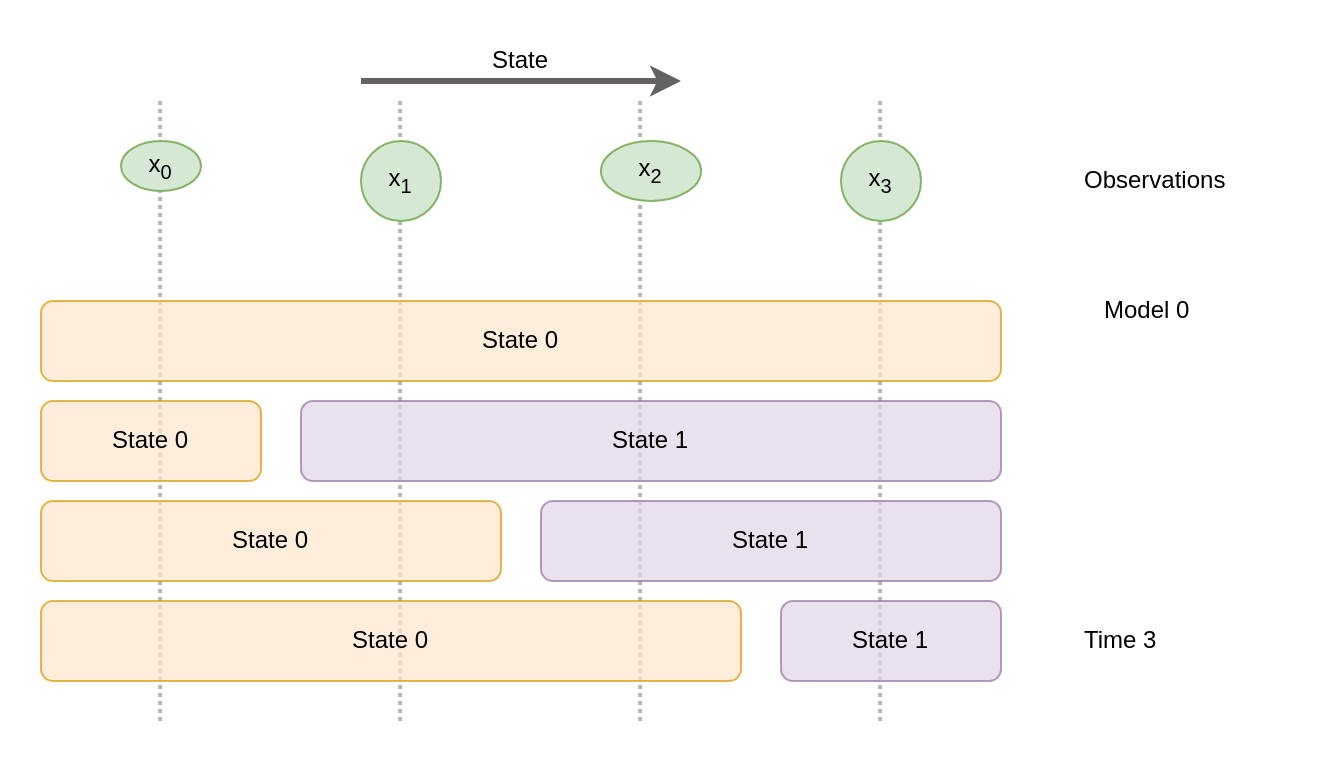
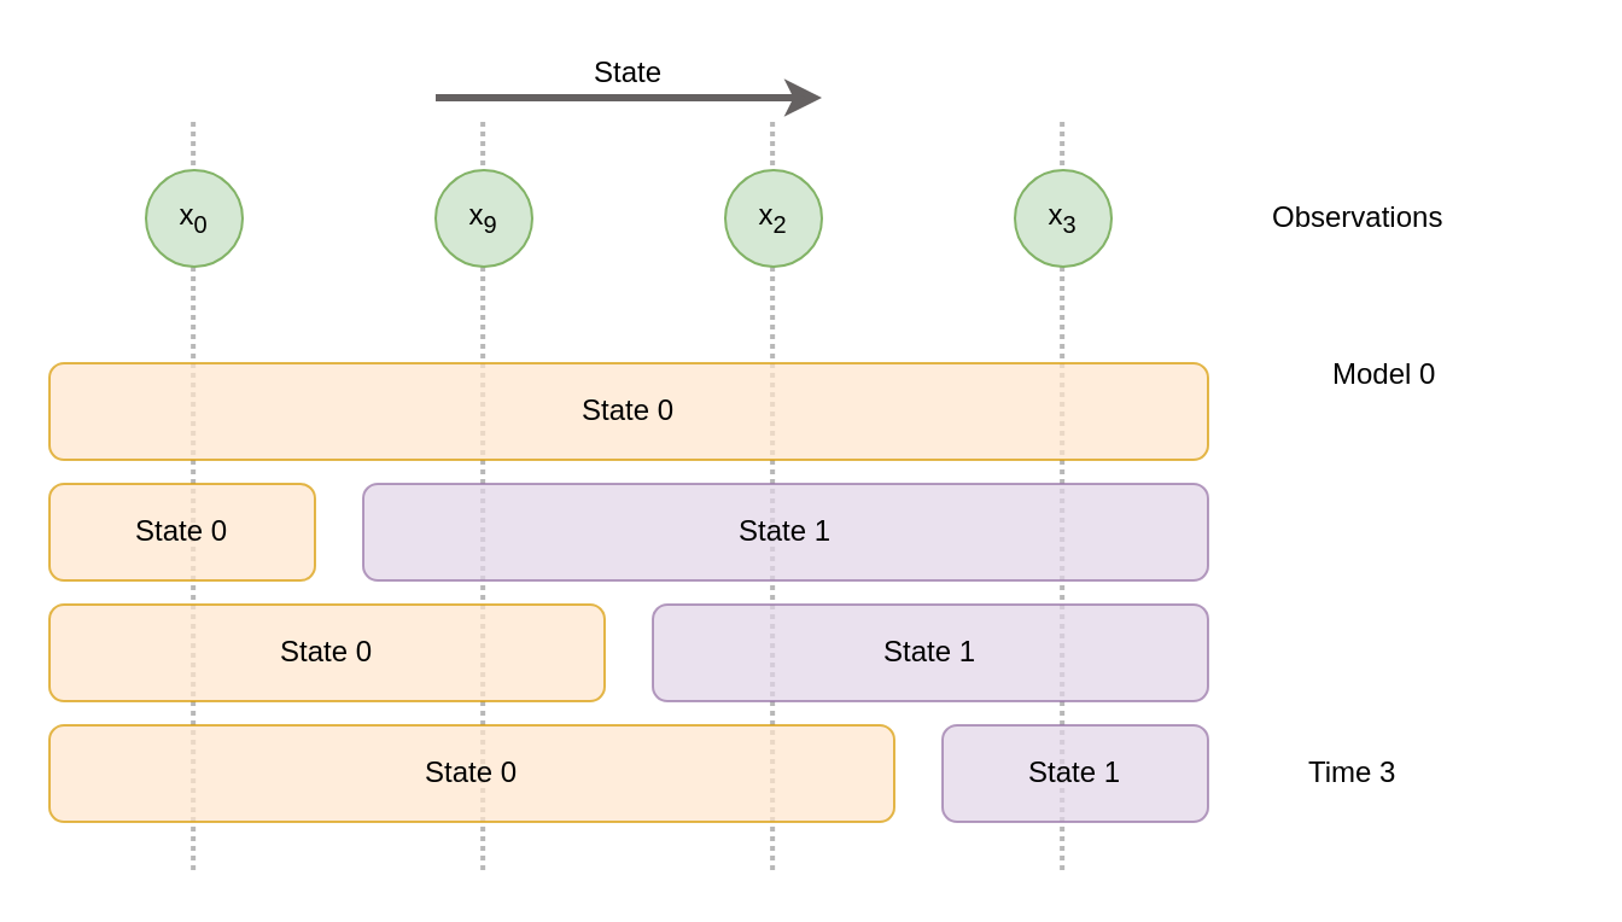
  <mxCell id="0" />
  <mxCell id="1" parent="0" />
  <mxCell id="2" value="" style="endArrow=none;dashed=1;html=1;dashPattern=1 1;strokeWidth=2;rounded=0;strokeColor=#b8b8b8;" edge="1" parent="1"><mxGeometry width="50" height="50" relative="1" as="geometry"><mxPoint x="439.57" y="360" as="sourcePoint" /><mxPoint x="439.57" y="50" as="targetPoint" /></mxGeometry></mxCell>
  <mxCell id="3" value="" style="endArrow=none;dashed=1;html=1;dashPattern=1 1;strokeWidth=2;rounded=0;strokeColor=#b8b8b8;" edge="1" parent="1"><mxGeometry width="50" height="50" relative="1" as="geometry"><mxPoint x="319.57" y="360" as="sourcePoint" /><mxPoint x="319.57" y="50" as="targetPoint" /></mxGeometry></mxCell>
  <mxCell id="4" value="" style="endArrow=none;dashed=1;html=1;dashPattern=1 1;strokeWidth=2;rounded=0;strokeColor=#b8b8b8;" edge="1" parent="1"><mxGeometry width="50" height="50" relative="1" as="geometry"><mxPoint x="199.57" y="360" as="sourcePoint" /><mxPoint x="199.57" y="50" as="targetPoint" /></mxGeometry></mxCell>
  <mxCell id="5" value="" style="endArrow=none;dashed=1;html=1;dashPattern=1 1;strokeWidth=2;rounded=0;strokeColor=#b8b8b8;" edge="1" parent="1"><mxGeometry width="50" height="50" relative="1" as="geometry"><mxPoint x="79.57" y="360" as="sourcePoint" /><mxPoint x="79.57" y="50" as="targetPoint" /></mxGeometry></mxCell>
  <mxCell id="6" value="State 0" style="rounded=1;whiteSpace=wrap;html=1;fillColor=#ffe6cc;strokeColor=#d79b00;opacity=70;" vertex="1" parent="1"><mxGeometry x="20" y="150" width="480" height="40" as="geometry" /></mxCell>
- <mxCell id="7" value="x&lt;sub&gt;0&lt;/sub&gt;" style="ellipse;whiteSpace=wrap;html=1;aspect=fixed;fillColor=#d5e8d4;strokeColor=#82b366;" vertex="1" parent="1"><mxGeometry x="60" y="70" width="40" height="25" as="geometry" /></mxCell>
- <mxCell id="8" value="x&lt;sub&gt;1&lt;/sub&gt;" style="ellipse;whiteSpace=wrap;html=1;aspect=fixed;fillColor=#d5e8d4;strokeColor=#82b366;" vertex="1" parent="1"><mxGeometry x="180" y="70" width="40" height="40" as="geometry" /></mxCell>
- <mxCell id="9" value="x&lt;sub&gt;2&lt;/sub&gt;" style="ellipse;whiteSpace=wrap;html=1;aspect=fixed;fillColor=#d5e8d4;strokeColor=#82b366;" vertex="1" parent="1"><mxGeometry x="300" y="70" width="50" height="30" as="geometry" /></mxCell>
+ <mxCell id="7" value="x&lt;sub&gt;0&lt;/sub&gt;" style="ellipse;whiteSpace=wrap;html=1;aspect=fixed;fillColor=#d5e8d4;strokeColor=#82b366;" vertex="1" parent="1"><mxGeometry x="60" y="70" width="40" height="40" as="geometry" /></mxCell>
+ <mxCell id="8" value="x&lt;sub&gt;9&lt;/sub&gt;" style="ellipse;whiteSpace=wrap;html=1;aspect=fixed;fillColor=#d5e8d4;strokeColor=#82b366;" vertex="1" parent="1"><mxGeometry x="180" y="70" width="40" height="40" as="geometry" /></mxCell>
+ <mxCell id="9" value="x&lt;sub&gt;2&lt;/sub&gt;" style="ellipse;whiteSpace=wrap;html=1;aspect=fixed;fillColor=#d5e8d4;strokeColor=#82b366;" vertex="1" parent="1"><mxGeometry x="300" y="70" width="40" height="40" as="geometry" /></mxCell>
  <mxCell id="10" value="x&lt;sub&gt;3&lt;/sub&gt;" style="ellipse;whiteSpace=wrap;html=1;aspect=fixed;fillColor=#d5e8d4;strokeColor=#82b366;" vertex="1" parent="1"><mxGeometry x="420" y="70" width="40" height="40" as="geometry" /></mxCell>
- <mxCell id="11" value="Observations" style="text;html=1;strokeColor=none;fillColor=none;align=left;verticalAlign=middle;whiteSpace=wrap;rounded=0;" vertex="1" parent="1"><mxGeometry x="540" y="75" width="80" height="30" as="geometry" /></mxCell>
+ <mxCell id="11" value="Observations" style="text;html=1;strokeColor=none;fillColor=none;align=left;verticalAlign=middle;whiteSpace=wrap;rounded=0;" vertex="1" parent="1"><mxGeometry x="525" y="75" width="80" height="30" as="geometry" /></mxCell>
  <mxCell id="12" value="State 0" style="rounded=1;whiteSpace=wrap;html=1;fillColor=#ffe6cc;strokeColor=#d79b00;opacity=70;" vertex="1" parent="1"><mxGeometry x="20" y="200" width="110" height="40" as="geometry" /></mxCell>
  <mxCell id="13" value="State 1" style="rounded=1;whiteSpace=wrap;html=1;fillColor=#e1d5e7;strokeColor=#9673a6;opacity=70;" vertex="1" parent="1"><mxGeometry x="150" y="200" width="350" height="40" as="geometry" /></mxCell>
  <mxCell id="14" value="State 0" style="rounded=1;whiteSpace=wrap;html=1;fillColor=#ffe6cc;strokeColor=#d79b00;opacity=70;" vertex="1" parent="1"><mxGeometry x="20" y="250" width="230" height="40" as="geometry" /></mxCell>
  <mxCell id="15" value="State 1" style="rounded=1;whiteSpace=wrap;html=1;fillColor=#e1d5e7;strokeColor=#9673a6;opacity=70;" vertex="1" parent="1"><mxGeometry x="270" y="250" width="230" height="40" as="geometry" /></mxCell>
  <mxCell id="16" value="State 0" style="rounded=1;whiteSpace=wrap;html=1;fillColor=#ffe6cc;strokeColor=#d79b00;opacity=70;" vertex="1" parent="1"><mxGeometry x="20" y="300" width="350" height="40" as="geometry" /></mxCell>
  <mxCell id="17" value="State 1" style="rounded=1;whiteSpace=wrap;html=1;fillColor=#e1d5e7;strokeColor=#9673a6;opacity=70;" vertex="1" parent="1"><mxGeometry x="390" y="300" width="110" height="40" as="geometry" /></mxCell>
  <mxCell id="18" value="" style="endArrow=classic;html=1;rounded=0;strokeWidth=3;strokeColor=#656161;" edge="1" parent="1"><mxGeometry width="50" height="50" relative="1" as="geometry"><mxPoint x="180" y="40" as="sourcePoint" /><mxPoint x="340" y="40" as="targetPoint" /></mxGeometry></mxCell>
  <mxCell id="19" value="State" style="text;html=1;strokeColor=none;fillColor=none;align=center;verticalAlign=middle;whiteSpace=wrap;rounded=0;" vertex="1" parent="1"><mxGeometry x="210" y="20" width="100" height="20" as="geometry" /></mxCell>
  <mxCell id="20" value="Model 0" style="text;html=1;strokeColor=none;fillColor=none;align=left;verticalAlign=middle;whiteSpace=wrap;rounded=0;" vertex="1" parent="1"><mxGeometry x="550" y="140" width="100" height="30" as="geometry" /></mxCell>
  <mxCell id="21" value="Time 3" style="text;html=1;strokeColor=none;fillColor=none;align=left;verticalAlign=middle;whiteSpace=wrap;rounded=0;" vertex="1" parent="1"><mxGeometry x="540" y="305" width="100" height="30" as="geometry" /></mxCell>
